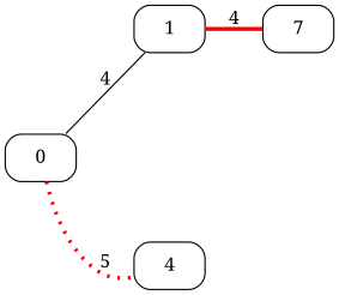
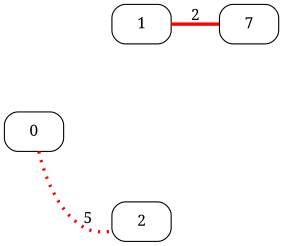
  graph {
    fontname="Noto Serif"
    nodesep=2
    rankdir=LR
    node [fontname="Noto Serif" shape=box style=rounded]
    edge [fontname="Noto Serif" style=solid color=red penwidth=3.0]
    n1 [label=0]
    n2 [label=1]
-   n3 [label=4]
+   n3 [label=2]
    n4 [label=7]
-   n1 -- n2 [label=4 color="" penwidth=""]
    n1 -- n3 [label=5 style=dotted]
-   n2 -- n4 [label=4]
+   n2 -- n4 [label=2]
  }
